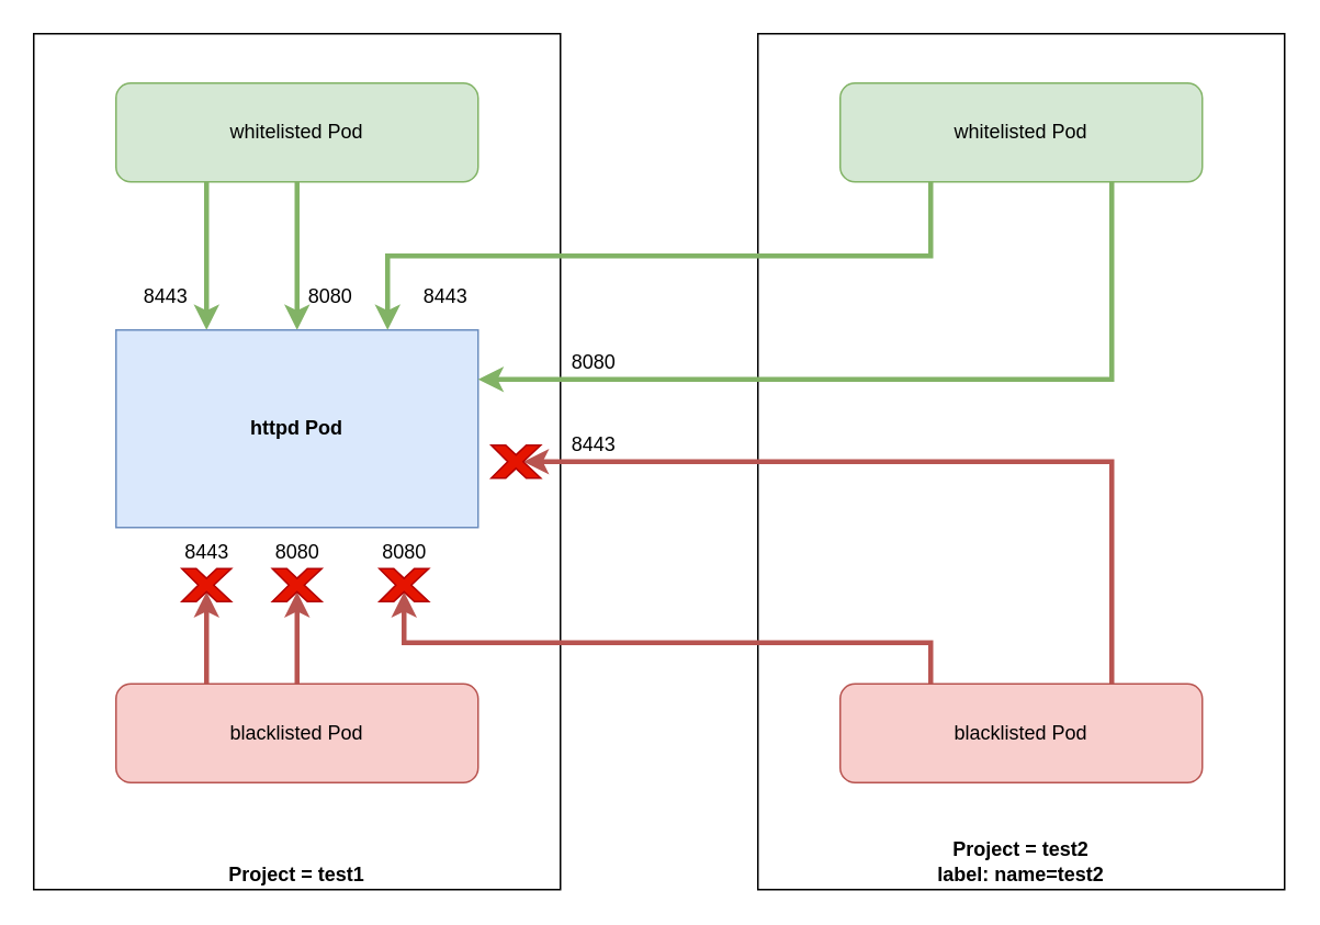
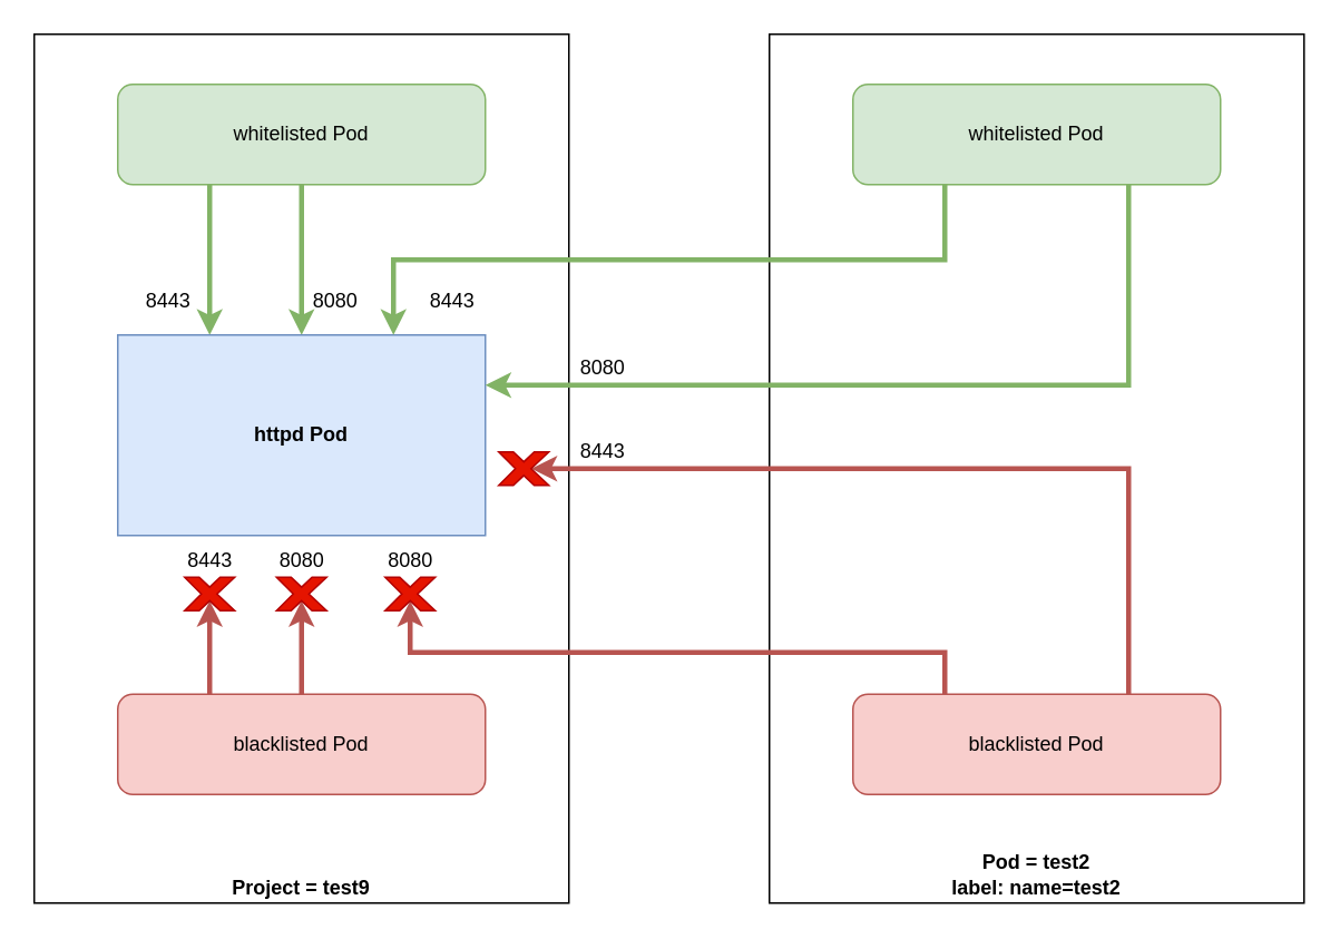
  <mxCell id="0" />
  <mxCell id="1" parent="0" />
- <mxCell id="2" value="Project = test1" style="rounded=0;whiteSpace=wrap;html=1;verticalAlign=bottom;fontStyle=1" vertex="1" parent="1"><mxGeometry x="20" y="20" width="320" height="520" as="geometry" /></mxCell>
+ <mxCell id="2" value="Project = test9" style="rounded=0;whiteSpace=wrap;html=1;verticalAlign=bottom;fontStyle=1" vertex="1" parent="1"><mxGeometry x="20" y="20" width="320" height="520" as="geometry" /></mxCell>
  <mxCell id="3" style="edgeStyle=orthogonalEdgeStyle;rounded=0;orthogonalLoop=1;jettySize=auto;html=1;exitX=0.5;exitY=1;exitDx=0;exitDy=0;entryX=0.5;entryY=0;entryDx=0;entryDy=0;strokeWidth=3;fillColor=#d5e8d4;strokeColor=#82b366;" edge="1" parent="1" source="5" target="6"><mxGeometry relative="1" as="geometry" /></mxCell>
  <mxCell id="4" style="edgeStyle=orthogonalEdgeStyle;rounded=0;orthogonalLoop=1;jettySize=auto;html=1;exitX=0.25;exitY=1;exitDx=0;exitDy=0;entryX=0.25;entryY=0;entryDx=0;entryDy=0;strokeWidth=3;fillColor=#d5e8d4;strokeColor=#82b366;" edge="1" parent="1" source="5" target="6"><mxGeometry relative="1" as="geometry" /></mxCell>
  <mxCell id="5" value="whitelisted Pod" style="rounded=1;whiteSpace=wrap;html=1;fillColor=#d5e8d4;strokeColor=#82b366;" vertex="1" parent="1"><mxGeometry x="70" y="50" width="220" height="60" as="geometry" /></mxCell>
  <mxCell id="6" value="httpd Pod" style="whiteSpace=wrap;html=1;fillColor=#dae8fc;strokeColor=#6c8ebf;fontStyle=1;rounded=0;" vertex="1" parent="1"><mxGeometry x="70" y="200" width="220" height="120" as="geometry" /></mxCell>
  <mxCell id="7" style="edgeStyle=orthogonalEdgeStyle;rounded=0;orthogonalLoop=1;jettySize=auto;html=1;exitX=0.5;exitY=0;exitDx=0;exitDy=0;strokeWidth=3;fillColor=#f8cecc;strokeColor=#b85450;entryX=0.5;entryY=0.71;entryDx=0;entryDy=0;entryPerimeter=0;" edge="1" parent="1" source="9" target="14"><mxGeometry relative="1" as="geometry"><mxPoint x="235" y="365" as="targetPoint" /></mxGeometry></mxCell>
  <mxCell id="8" style="edgeStyle=orthogonalEdgeStyle;rounded=0;orthogonalLoop=1;jettySize=auto;html=1;exitX=0.25;exitY=0;exitDx=0;exitDy=0;strokeWidth=3;fillColor=#f8cecc;strokeColor=#b85450;entryX=0.5;entryY=0.71;entryDx=0;entryDy=0;entryPerimeter=0;" edge="1" parent="1" source="9" target="15"><mxGeometry relative="1" as="geometry"><mxPoint x="125" y="365" as="targetPoint" /></mxGeometry></mxCell>
  <mxCell id="9" value="blacklisted Pod" style="rounded=1;whiteSpace=wrap;html=1;fillColor=#f8cecc;strokeColor=#b85450;" vertex="1" parent="1"><mxGeometry x="70" y="415" width="220" height="60" as="geometry" /></mxCell>
  <mxCell id="10" value="8080" style="text;html=1;align=center;verticalAlign=middle;resizable=0;points=[];autosize=1;strokeColor=none;fillColor=none;" vertex="1" parent="1"><mxGeometry x="180" y="170" width="40" height="20" as="geometry" /></mxCell>
  <mxCell id="11" value="8080" style="text;html=1;align=center;verticalAlign=middle;resizable=0;points=[];autosize=1;strokeColor=none;fillColor=none;" vertex="1" parent="1"><mxGeometry x="160" y="325" width="40" height="20" as="geometry" /></mxCell>
  <mxCell id="12" value="8443" style="text;html=1;align=center;verticalAlign=middle;resizable=0;points=[];autosize=1;strokeColor=none;fillColor=none;" vertex="1" parent="1"><mxGeometry x="105" y="325" width="40" height="20" as="geometry" /></mxCell>
  <mxCell id="13" value="8443" style="text;html=1;align=center;verticalAlign=middle;resizable=0;points=[];autosize=1;strokeColor=none;fillColor=none;" vertex="1" parent="1"><mxGeometry x="80" y="170" width="40" height="20" as="geometry" /></mxCell>
  <mxCell id="14" value="" style="verticalLabelPosition=bottom;verticalAlign=top;html=1;shape=mxgraph.basic.x;fillColor=#e51400;strokeColor=#B20000;fontColor=#ffffff;" vertex="1" parent="1"><mxGeometry x="165" y="345" width="30" height="20" as="geometry" /></mxCell>
  <mxCell id="15" value="" style="verticalLabelPosition=bottom;verticalAlign=top;html=1;shape=mxgraph.basic.x;fillColor=#e51400;strokeColor=#B20000;fontColor=#ffffff;" vertex="1" parent="1"><mxGeometry x="110" y="345" width="30" height="20" as="geometry" /></mxCell>
- <mxCell id="16" value="Project = test2&lt;br&gt;label: name=test2" style="rounded=0;whiteSpace=wrap;html=1;verticalAlign=bottom;fontStyle=1" vertex="1" parent="1"><mxGeometry x="460" y="20" width="320" height="520" as="geometry" /></mxCell>
+ <mxCell id="16" value="Pod = test2&lt;br&gt;label: name=test2" style="rounded=0;whiteSpace=wrap;html=1;verticalAlign=bottom;fontStyle=1" vertex="1" parent="1"><mxGeometry x="460" y="20" width="320" height="520" as="geometry" /></mxCell>
  <mxCell id="17" style="edgeStyle=orthogonalEdgeStyle;rounded=0;orthogonalLoop=1;jettySize=auto;html=1;exitX=0.75;exitY=1;exitDx=0;exitDy=0;entryX=1;entryY=0.25;entryDx=0;entryDy=0;strokeWidth=3;fillColor=#d5e8d4;strokeColor=#82b366;" edge="1" parent="1" source="19" target="6"><mxGeometry relative="1" as="geometry"><mxPoint x="675" y="200" as="targetPoint" /></mxGeometry></mxCell>
  <mxCell id="18" style="edgeStyle=orthogonalEdgeStyle;rounded=0;orthogonalLoop=1;jettySize=auto;html=1;exitX=0.25;exitY=1;exitDx=0;exitDy=0;entryX=0.75;entryY=0;entryDx=0;entryDy=0;strokeWidth=3;fillColor=#d5e8d4;strokeColor=#82b366;" edge="1" parent="1" source="19" target="6"><mxGeometry relative="1" as="geometry"><mxPoint x="565" y="200" as="targetPoint" /></mxGeometry></mxCell>
  <mxCell id="19" value="whitelisted Pod" style="rounded=1;whiteSpace=wrap;html=1;fillColor=#d5e8d4;strokeColor=#82b366;" vertex="1" parent="1"><mxGeometry x="510" y="50" width="220" height="60" as="geometry" /></mxCell>
  <mxCell id="20" style="edgeStyle=orthogonalEdgeStyle;rounded=0;orthogonalLoop=1;jettySize=auto;html=1;exitX=0.75;exitY=0;exitDx=0;exitDy=0;strokeWidth=3;fillColor=#f8cecc;strokeColor=#b85450;entryX=0.65;entryY=0.5;entryDx=0;entryDy=0;entryPerimeter=0;" edge="1" parent="1" source="22" target="27"><mxGeometry relative="1" as="geometry"><mxPoint x="675" y="300" as="targetPoint" /><Array as="points"><mxPoint x="675" y="280" /></Array></mxGeometry></mxCell>
  <mxCell id="21" style="edgeStyle=orthogonalEdgeStyle;rounded=0;orthogonalLoop=1;jettySize=auto;html=1;exitX=0.25;exitY=0;exitDx=0;exitDy=0;strokeWidth=3;fillColor=#f8cecc;strokeColor=#b85450;entryX=0.5;entryY=0.71;entryDx=0;entryDy=0;entryPerimeter=0;" edge="1" parent="1" source="22" target="28"><mxGeometry relative="1" as="geometry"><mxPoint x="565" y="300" as="targetPoint" /></mxGeometry></mxCell>
  <mxCell id="22" value="blacklisted Pod" style="rounded=1;whiteSpace=wrap;html=1;fillColor=#f8cecc;strokeColor=#b85450;" vertex="1" parent="1"><mxGeometry x="510" y="415" width="220" height="60" as="geometry" /></mxCell>
  <mxCell id="23" value="8080" style="text;html=1;align=center;verticalAlign=middle;resizable=0;points=[];autosize=1;strokeColor=none;fillColor=none;" vertex="1" parent="1"><mxGeometry x="340" y="210" width="40" height="20" as="geometry" /></mxCell>
  <mxCell id="24" value="8080" style="text;html=1;align=center;verticalAlign=middle;resizable=0;points=[];autosize=1;strokeColor=none;fillColor=none;" vertex="1" parent="1"><mxGeometry x="225" y="325" width="40" height="20" as="geometry" /></mxCell>
  <mxCell id="25" value="8443" style="text;html=1;align=center;verticalAlign=middle;resizable=0;points=[];autosize=1;strokeColor=none;fillColor=none;" vertex="1" parent="1"><mxGeometry x="340" y="260" width="40" height="20" as="geometry" /></mxCell>
  <mxCell id="26" value="8443" style="text;html=1;align=center;verticalAlign=middle;resizable=0;points=[];autosize=1;strokeColor=none;fillColor=none;" vertex="1" parent="1"><mxGeometry x="250" y="170" width="40" height="20" as="geometry" /></mxCell>
  <mxCell id="27" value="" style="verticalLabelPosition=bottom;verticalAlign=top;html=1;shape=mxgraph.basic.x;fillColor=#e51400;strokeColor=#B20000;fontColor=#ffffff;" vertex="1" parent="1"><mxGeometry x="298" y="270" width="30" height="20" as="geometry" /></mxCell>
  <mxCell id="28" value="" style="verticalLabelPosition=bottom;verticalAlign=top;html=1;shape=mxgraph.basic.x;fillColor=#e51400;strokeColor=#B20000;fontColor=#ffffff;" vertex="1" parent="1"><mxGeometry x="230" y="345" width="30" height="20" as="geometry" /></mxCell>
